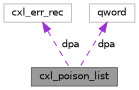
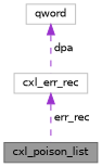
  digraph {
    node [color=grey75 fillcolor=white fontname=Helvetica fontsize=10 shape=box style=filled]
    edge [color=darkorchid3 dir=back fontname=Helvetica fontsize=10 labelfontname=Helvetica labelfontsize=10 style=dashed]
    n1 [color=gray40 fillcolor=grey60 fontcolor=black height=0.2 label=cxl_poison_list width=0.4]
    n2 [height=0.2 label=cxl_err_rec width=0.4]
    n3 [height=0.2 label=qword width=0.4]
-   n2 -> n1 [label=" dpa"]
-   n3 -> n1 [label=" dpa"]
+   n2 -> n1 [label=" err_rec"]
+   n3 -> n2 [label=" dpa"]
  }
